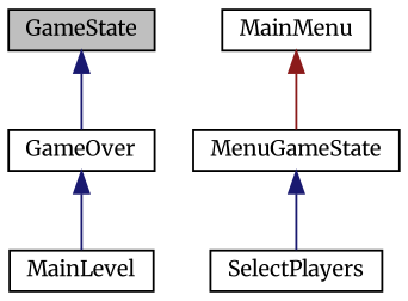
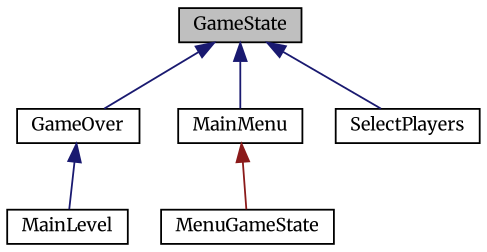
  digraph {
    fontname=Merriweather
    node [color=black fillcolor=white fontname=Merriweather fontsize=10 shape=record style=filled]
    edge [color=midnightblue dir=back fontname=Merriweather fontsize=10 labelfontname=Helvetica labelfontsize=10 style=solid]
    n1 [fillcolor=grey75 fontcolor=black height=0.2 label=GameState width=0.4]
    n2 [height=0.2 label=GameOver width=0.4]
    n3 [height=0.2 label=MainMenu width=0.4]
    n4 [height=0.2 label=SelectPlayers width=0.4]
    n5 [height=0.2 label=MainLevel width=0.4]
    n6 [height=0.2 label=MenuGameState width=0.4]
    n1 -> n2
-   n6 -> n4
+   n1 -> n3
+   n1 -> n4
    n2 -> n5
    n3 -> n6 [color=firebrick4]
  }
